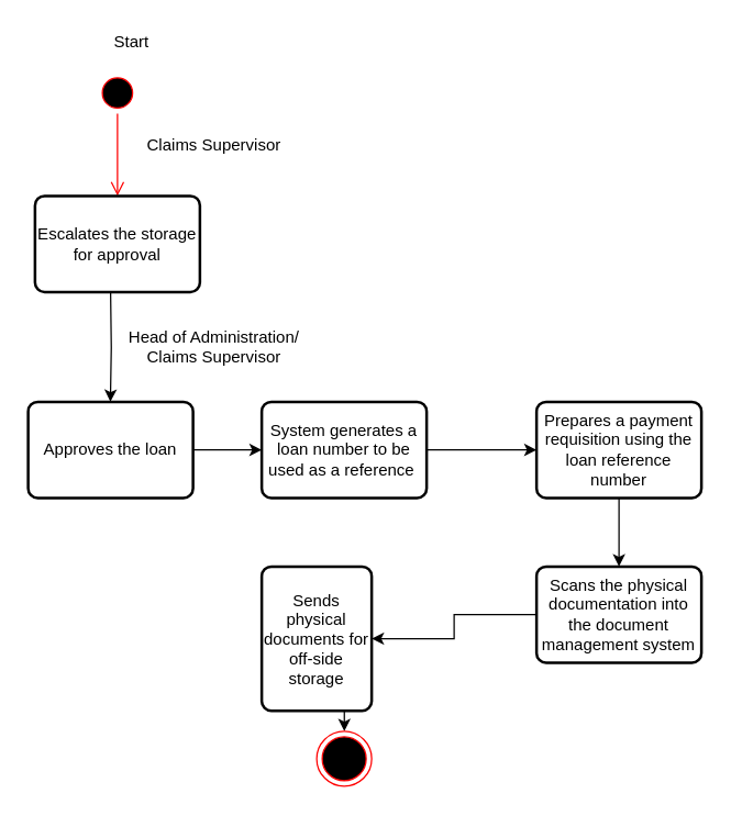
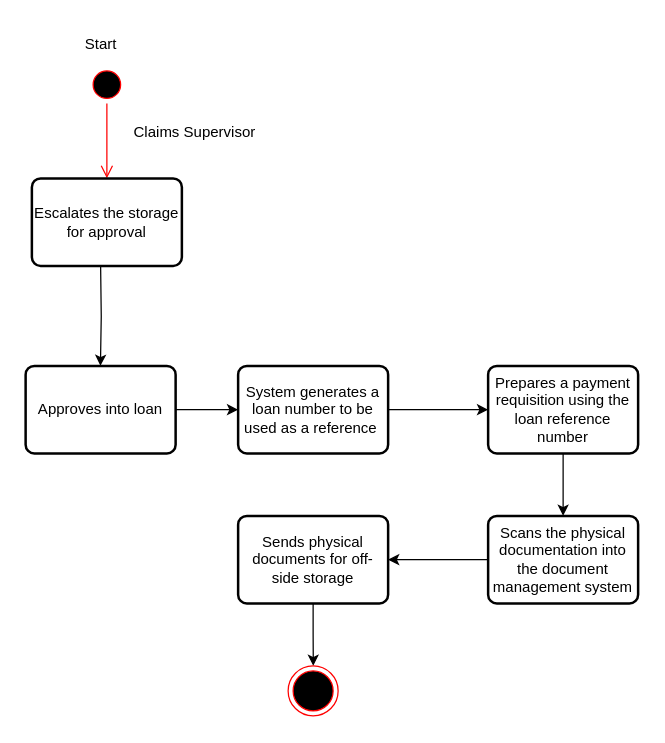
  <mxCell id="0" />
  <mxCell id="1" parent="0" />
  <mxCell id="2" value="" style="ellipse;html=1;shape=startState;fillColor=#000000;strokeColor=#ff0000;" vertex="1" parent="1"><mxGeometry x="70" y="52" width="30" height="30" as="geometry" /></mxCell>
  <mxCell id="3" value="" style="edgeStyle=orthogonalEdgeStyle;html=1;verticalAlign=bottom;endArrow=open;endSize=8;strokeColor=#ff0000;rounded=0;" edge="1" source="2" parent="1"><mxGeometry relative="1" as="geometry"><mxPoint x="85" y="142" as="targetPoint" /></mxGeometry></mxCell>
  <mxCell id="4" style="edgeStyle=orthogonalEdgeStyle;rounded=0;orthogonalLoop=1;jettySize=auto;html=1;exitX=0.5;exitY=1;exitDx=0;exitDy=0;" edge="1" parent="1"><mxGeometry relative="1" as="geometry"><mxPoint x="79.857" y="292" as="targetPoint" /><mxPoint x="80" y="212" as="sourcePoint" /></mxGeometry></mxCell>
  <mxCell id="5" value="Escalates the storage for approval" style="rounded=1;whiteSpace=wrap;html=1;absoluteArcSize=1;arcSize=14;strokeWidth=2;" vertex="1" parent="1"><mxGeometry x="25" y="142" width="120" height="70" as="geometry" /></mxCell>
- <mxCell id="6" value="Start" style="text;html=1;align=center;verticalAlign=middle;resizable=0;points=[];autosize=1;strokeColor=none;fillColor=none;" vertex="1" parent="1"><mxGeometry x="70" y="15" width="50" height="30" as="geometry" /></mxCell>
+ <mxCell id="6" value="Start" style="text;html=1;align=center;verticalAlign=middle;resizable=0;points=[];autosize=1;strokeColor=none;fillColor=none;" vertex="1" parent="1"><mxGeometry x="55" y="20" width="50" height="30" as="geometry" /></mxCell>
  <mxCell id="7" value="Claims Supervisor" style="text;html=1;align=center;verticalAlign=middle;resizable=0;points=[];autosize=1;strokeColor=none;fillColor=none;" vertex="1" parent="1"><mxGeometry x="90" y="90" width="130" height="30" as="geometry" /></mxCell>
  <mxCell id="8" style="edgeStyle=orthogonalEdgeStyle;rounded=0;orthogonalLoop=1;jettySize=auto;html=1;exitX=1;exitY=0.5;exitDx=0;exitDy=0;" edge="1" parent="1" source="9"><mxGeometry relative="1" as="geometry"><mxPoint x="190" y="327" as="targetPoint" /></mxGeometry></mxCell>
- <mxCell id="9" value="Approves the loan" style="rounded=1;whiteSpace=wrap;html=1;absoluteArcSize=1;arcSize=14;strokeWidth=2;" vertex="1" parent="1"><mxGeometry x="20" y="292" width="120" height="70" as="geometry" /></mxCell>
+ <mxCell id="9" value="Approves into loan" style="rounded=1;whiteSpace=wrap;html=1;absoluteArcSize=1;arcSize=14;strokeWidth=2;" vertex="1" parent="1"><mxGeometry x="20" y="292" width="120" height="70" as="geometry" /></mxCell>
  <mxCell id="10" style="edgeStyle=orthogonalEdgeStyle;rounded=0;orthogonalLoop=1;jettySize=auto;html=1;exitX=1;exitY=0.5;exitDx=0;exitDy=0;" edge="1" parent="1" source="11" target="13"><mxGeometry relative="1" as="geometry" /></mxCell>
  <mxCell id="11" value="System generates a loan number to be used as a reference&amp;nbsp;" style="rounded=1;whiteSpace=wrap;html=1;absoluteArcSize=1;arcSize=14;strokeWidth=2;" vertex="1" parent="1"><mxGeometry x="190" y="292" width="120" height="70" as="geometry" /></mxCell>
  <mxCell id="12" style="edgeStyle=orthogonalEdgeStyle;rounded=0;orthogonalLoop=1;jettySize=auto;html=1;exitX=0.5;exitY=1;exitDx=0;exitDy=0;entryX=0.5;entryY=0;entryDx=0;entryDy=0;" edge="1" parent="1" source="13" target="15"><mxGeometry relative="1" as="geometry" /></mxCell>
  <mxCell id="13" value="Prepares a payment requisition using the loan reference number" style="rounded=1;whiteSpace=wrap;html=1;absoluteArcSize=1;arcSize=14;strokeWidth=2;" vertex="1" parent="1"><mxGeometry x="390" y="292" width="120" height="70" as="geometry" /></mxCell>
  <mxCell id="14" style="edgeStyle=orthogonalEdgeStyle;rounded=0;orthogonalLoop=1;jettySize=auto;html=1;exitX=0;exitY=0.5;exitDx=0;exitDy=0;entryX=1;entryY=0.5;entryDx=0;entryDy=0;" edge="1" parent="1" source="15" target="17"><mxGeometry relative="1" as="geometry" /></mxCell>
  <mxCell id="15" value="Scans the physical documentation into the document management system" style="rounded=1;whiteSpace=wrap;html=1;absoluteArcSize=1;arcSize=14;strokeWidth=2;" vertex="1" parent="1"><mxGeometry x="390" y="412" width="120" height="70" as="geometry" /></mxCell>
  <mxCell id="16" style="edgeStyle=orthogonalEdgeStyle;rounded=0;orthogonalLoop=1;jettySize=auto;html=1;exitX=0.5;exitY=1;exitDx=0;exitDy=0;" edge="1" parent="1" source="17"><mxGeometry relative="1" as="geometry"><mxPoint x="250.128" y="532" as="targetPoint" /></mxGeometry></mxCell>
- <mxCell id="17" value="Sends physical documents for off-side storage" style="rounded=1;whiteSpace=wrap;html=1;absoluteArcSize=1;arcSize=14;strokeWidth=2;" vertex="1" parent="1"><mxGeometry x="190" y="412" width="80" height="105" as="geometry" /></mxCell>
+ <mxCell id="17" value="Sends physical documents for off-side storage" style="rounded=1;whiteSpace=wrap;html=1;absoluteArcSize=1;arcSize=14;strokeWidth=2;" vertex="1" parent="1"><mxGeometry x="190" y="412" width="120" height="70" as="geometry" /></mxCell>
  <mxCell id="18" value="" style="ellipse;html=1;shape=endState;fillColor=#000000;strokeColor=#ff0000;" vertex="1" parent="1"><mxGeometry x="230" y="532" width="40" height="40" as="geometry" /></mxCell>
- <mxCell id="19" value="Head of Administration/&lt;br&gt;Claims Supervisor" style="text;html=1;align=center;verticalAlign=middle;resizable=0;points=[];autosize=1;strokeColor=none;fillColor=none;" vertex="1" parent="1"><mxGeometry x="80" y="232" width="150" height="40" as="geometry" /></mxCell>
